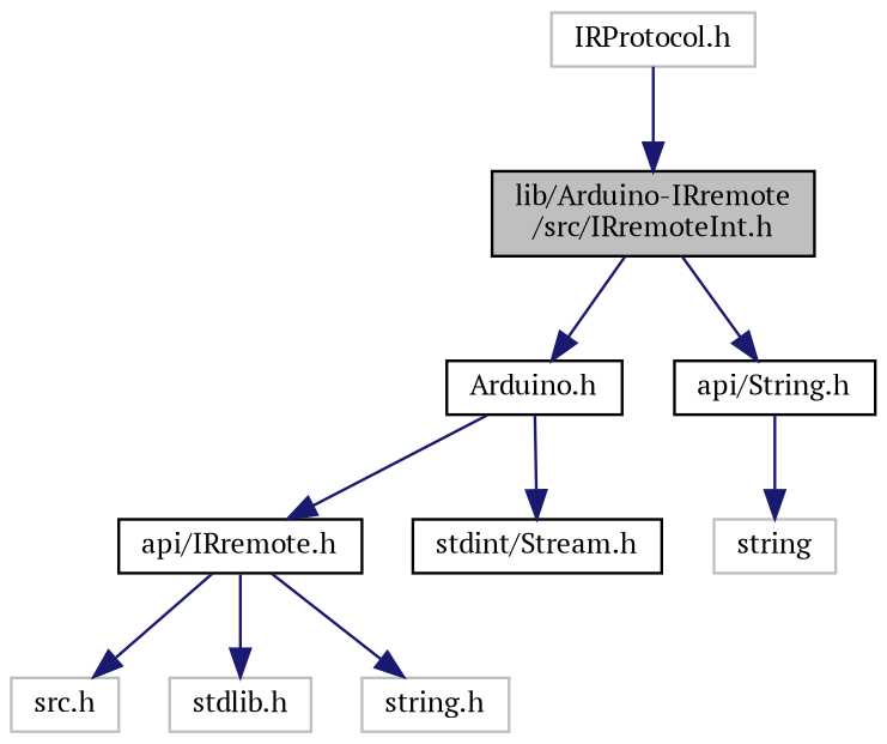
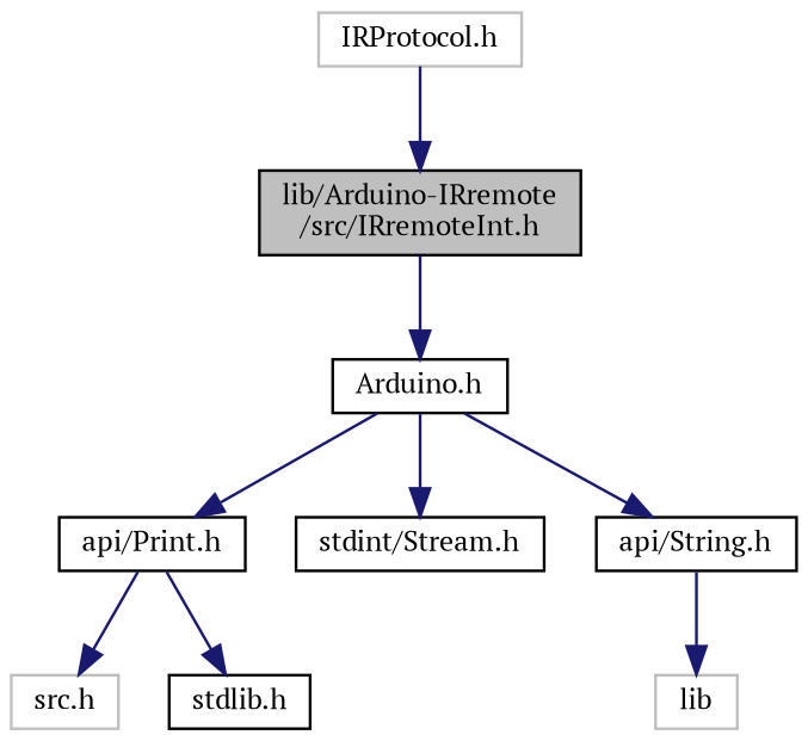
  digraph {
    fontname="PT Serif"
    node [color=black fillcolor=white fontname="PT Serif" fontsize=10 shape=record style=filled]
    edge [color=midnightblue fontname="PT Serif" fontsize=10 labelfontname=Helvetica labelfontsize=10 style=solid]
    n1 [fillcolor=grey75 fontcolor=black height=0.2 label="lib/Arduino-IRremote\l/src/IRremoteInt.h" width=0.4]
    n2 [height=0.2 label="Arduino.h" width=0.4]
-   n3 [height=0.2 label="api/IRremote.h" width=0.4]
+   n3 [height=0.2 label="api/Print.h" width=0.4]
    n4 [height=0.2 label="stdint/Stream.h" width=0.4]
    n5 [height=0.2 label="api/String.h" width=0.4]
    n6 [color=grey75 height=0.2 label="IRProtocol.h" width=0.4]
    n7 [color=grey75 height=0.2 label="src.h" width=0.4]
-   n8 [color=grey75 height=0.2 label="stdlib.h" width=0.4]
-   n9 [color=grey75 height=0.2 label="string.h" width=0.4]
-   n10 [color=grey75 height=0.2 label=string width=0.4]
+   n8 [height=0.2 label="stdlib.h" width=0.4]
+   n10 [color=grey75 height=0.2 label=lib width=0.4]
    n1 -> n2
    n2 -> n3
    n2 -> n4
-   n1 -> n5
+   n2 -> n5
    n3 -> n7
    n3 -> n8
-   n3 -> n9
    n5 -> n10
    n6 -> n1
  }
